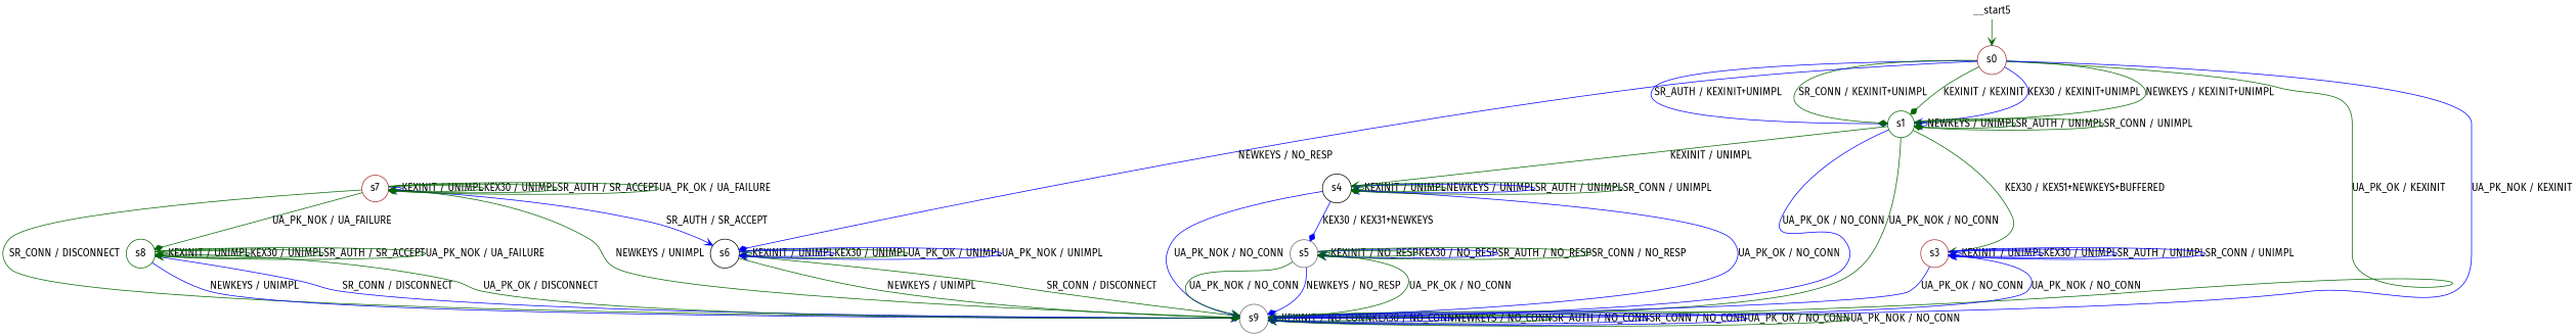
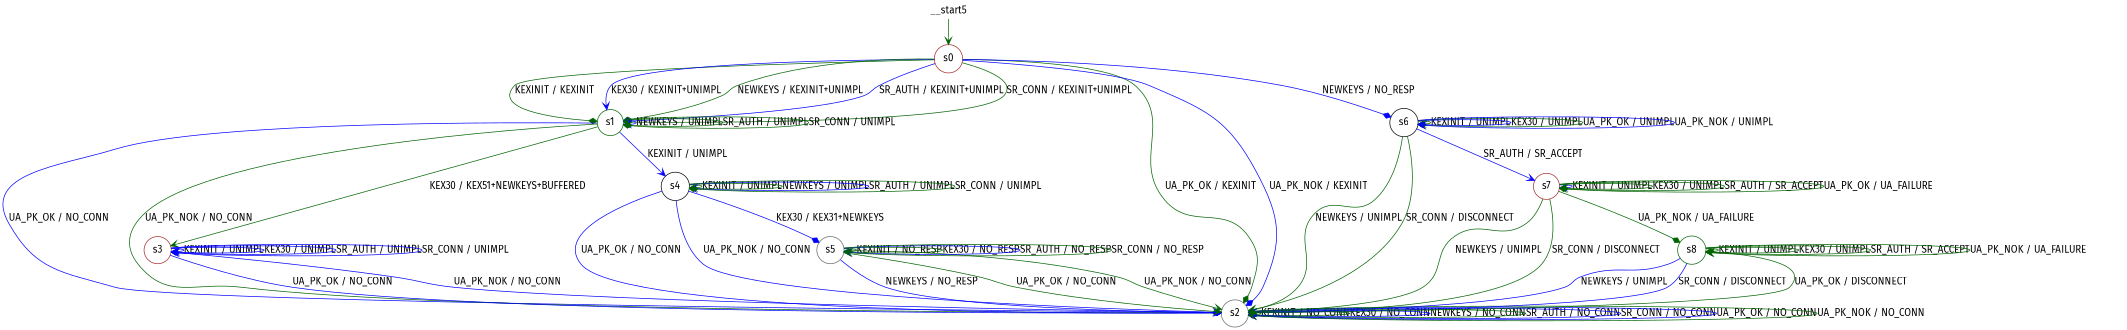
  digraph {
    fontname="Fira Sans"
    node [color=brown fontname="Fira Sans" shape=circle]
    edge [arrowhead=vee color=darkgreen fontname="Fira Sans"]
    n1 [label=s0]
    n2 [color=darkgreen label=s1]
-   n3 [color=gray40 label=s9]
+   n3 [color=gray40 label=s2]
    n4 [color=black label=s6]
    n5 [label=s3]
    n6 [color=black label=s4]
    n7 [color=gray40 label=s5]
    n8 [label=s7]
    n9 [color=darkgreen label=s8]
    n10 [color=black height=0 label=__start5 shape=none width=0]
    n1 -> n2 [arrowhead=diamond label="KEXINIT / KEXINIT"]
    n1 -> n2 [color=blue label="KEX30 / KEXINIT+UNIMPL"]
    n1 -> n2 [arrowhead=diamond label="NEWKEYS / KEXINIT+UNIMPL"]
    n1 -> n2 [arrowhead=diamond color=blue label="SR_AUTH / KEXINIT+UNIMPL"]
    n1 -> n2 [arrowhead=diamond label="SR_CONN / KEXINIT+UNIMPL"]
    n1 -> n3 [arrowhead=diamond label="UA_PK_OK / KEXINIT"]
    n1 -> n3 [arrowhead=diamond color=blue label="UA_PK_NOK / KEXINIT"]
    n1 -> n4 [arrowhead=diamond color=blue label="NEWKEYS / NO_RESP"]
    n2 -> n2 [color=blue label="NEWKEYS / UNIMPL"]
    n2 -> n2 [arrowhead=diamond label="SR_AUTH / UNIMPL"]
    n2 -> n2 [arrowhead=diamond label="SR_CONN / UNIMPL"]
    n2 -> n3 [color=blue label="UA_PK_OK / NO_CONN"]
    n2 -> n3 [arrowhead=diamond label="UA_PK_NOK / NO_CONN"]
    n2 -> n5 [label="KEX30 / KEX51+NEWKEYS+BUFFERED"]
-   n2 -> n6 [label="KEXINIT / UNIMPL"]
+   n2 -> n6 [color=blue label="KEXINIT / UNIMPL"]
    n3 -> n3 [arrowhead=diamond label="KEXINIT / NO_CONN"]
    n3 -> n3 [arrowhead=diamond label="KEX30 / NO_CONN"]
    n3 -> n3 [arrowhead=diamond color=blue label="NEWKEYS / NO_CONN"]
    n3 -> n3 [label="SR_AUTH / NO_CONN"]
    n3 -> n3 [arrowhead=diamond color=blue label="SR_CONN / NO_CONN"]
    n3 -> n3 [color=blue label="UA_PK_OK / NO_CONN"]
    n3 -> n3 [label="UA_PK_NOK / NO_CONN"]
    n4 -> n3 [label="NEWKEYS / UNIMPL"]
    n4 -> n3 [label="SR_CONN / DISCONNECT"]
    n4 -> n4 [label="KEXINIT / UNIMPL"]
    n4 -> n4 [arrowhead=diamond color=blue label="KEX30 / UNIMPL"]
    n4 -> n4 [label="UA_PK_OK / UNIMPL"]
    n4 -> n4 [color=blue label="UA_PK_NOK / UNIMPL"]
-   n8 -> n4 [color=blue label="SR_AUTH / SR_ACCEPT"]
+   n4 -> n8 [color=blue label="SR_AUTH / SR_ACCEPT"]
    n5 -> n3 [arrowhead=diamond color=blue label="UA_PK_OK / NO_CONN"]
    n5 -> n3 [arrowhead=diamond color=blue label="UA_PK_NOK / NO_CONN"]
    n5 -> n5 [color=blue label="KEXINIT / UNIMPL"]
    n5 -> n5 [color=blue label="KEX30 / UNIMPL"]
    n5 -> n5 [arrowhead=diamond color=blue label="SR_AUTH / UNIMPL"]
    n5 -> n5 [color=blue label="SR_CONN / UNIMPL"]
    n6 -> n3 [arrowhead=diamond color=blue label="UA_PK_OK / NO_CONN"]
    n6 -> n3 [color=blue label="UA_PK_NOK / NO_CONN"]
    n6 -> n6 [label="KEXINIT / UNIMPL"]
    n6 -> n6 [arrowhead=diamond label="NEWKEYS / UNIMPL"]
    n6 -> n6 [color=blue label="SR_AUTH / UNIMPL"]
    n6 -> n6 [arrowhead=diamond label="SR_CONN / UNIMPL"]
    n6 -> n7 [arrowhead=diamond color=blue label="KEX30 / KEX31+NEWKEYS"]
    n7 -> n3 [arrowhead=diamond color=blue label="NEWKEYS / NO_RESP"]
    n7 -> n3 [label="UA_PK_OK / NO_CONN"]
    n7 -> n3 [label="UA_PK_NOK / NO_CONN"]
    n7 -> n7 [arrowhead=diamond label="KEXINIT / NO_RESP"]
    n7 -> n7 [label="KEX30 / NO_RESP"]
    n7 -> n7 [color=blue label="SR_AUTH / NO_RESP"]
    n7 -> n7 [label="SR_CONN / NO_RESP"]
    n8 -> n3 [label="NEWKEYS / UNIMPL"]
    n8 -> n3 [label="SR_CONN / DISCONNECT"]
    n8 -> n8 [color=blue label="KEXINIT / UNIMPL"]
    n8 -> n8 [arrowhead=diamond label="KEX30 / UNIMPL"]
    n8 -> n8 [label="SR_AUTH / SR_ACCEPT"]
    n8 -> n8 [arrowhead=diamond label="UA_PK_OK / UA_FAILURE"]
    n8 -> n9 [arrowhead=diamond label="UA_PK_NOK / UA_FAILURE"]
    n9 -> n3 [arrowhead=diamond color=blue label="NEWKEYS / UNIMPL"]
    n9 -> n3 [color=blue label="SR_CONN / DISCONNECT"]
    n9 -> n3 [arrowhead=diamond label="UA_PK_OK / DISCONNECT"]
    n9 -> n9 [arrowhead=diamond label="KEXINIT / UNIMPL"]
    n9 -> n9 [label="KEX30 / UNIMPL"]
    n9 -> n9 [label="SR_AUTH / SR_ACCEPT"]
    n9 -> n9 [label="UA_PK_NOK / UA_FAILURE"]
    n10 -> n1
  }
